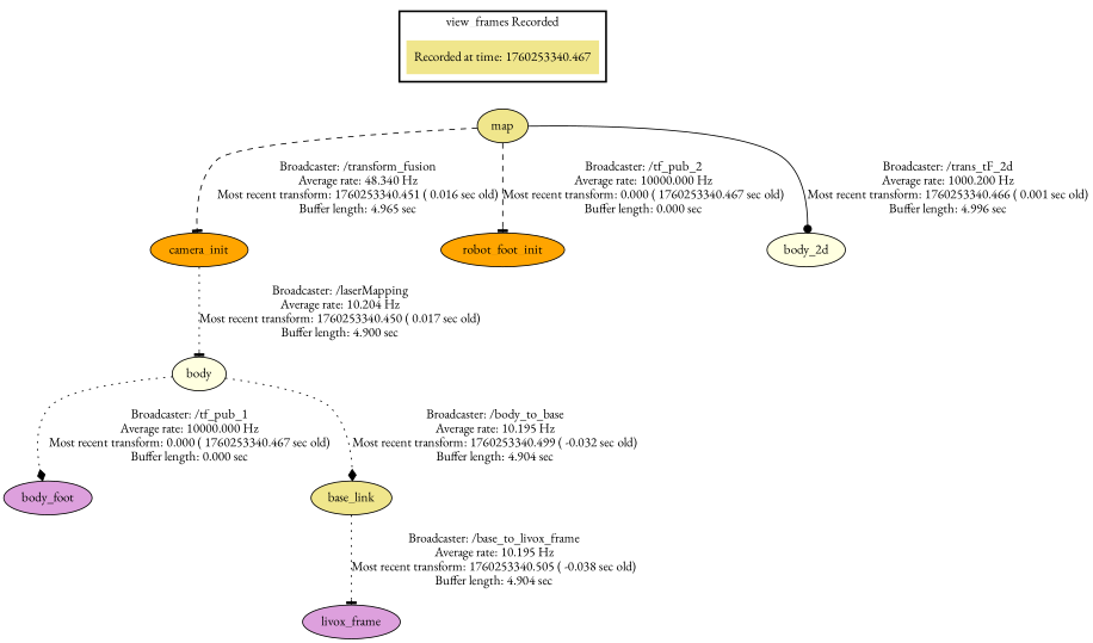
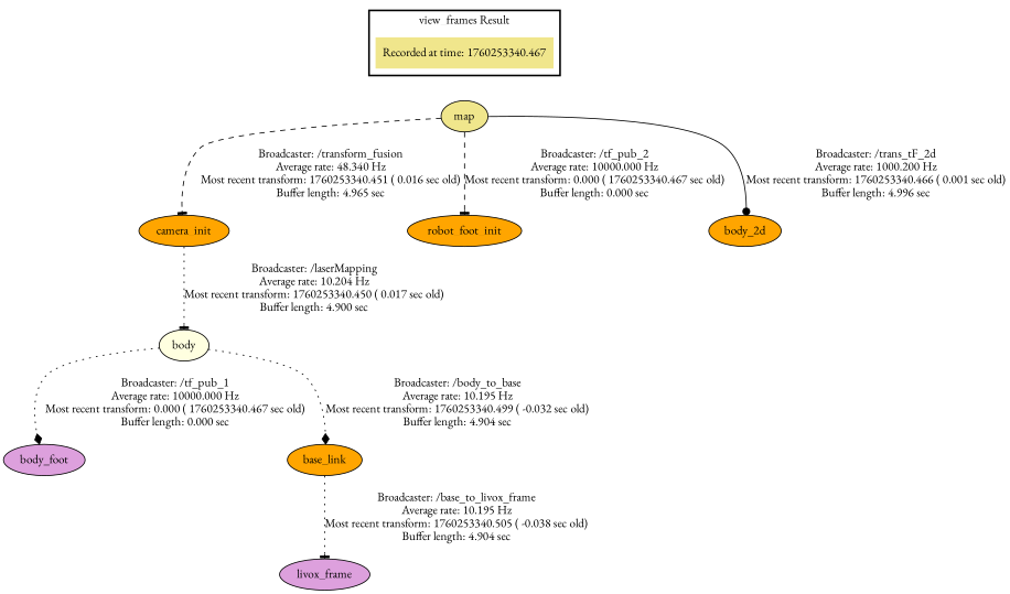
  digraph {
    fontname="EB Garamond"
    node [fillcolor=khaki fontname="EB Garamond" style=filled]
    edge [fontname="EB Garamond" style=dotted arrowhead=tee]
    "Recorded at time: 1760253340.467" [shape=plaintext]
    map
    camera_init [fillcolor=orange]
    body [fillcolor=lightyellow]
    robot_foot_init [fillcolor=orange]
    body_foot [fillcolor=plum]
-   base_link
-   body_2d [fillcolor=lightyellow]
+   base_link [fillcolor=orange]
+   body_2d [fillcolor=orange]
    livox_frame [fillcolor=plum]
    subgraph cluster_1 {
      color=black
-     label="view_frames Recorded"
+     label="view_frames Result"
      style=bold
      "Recorded at time: 1760253340.467"
    }
    "Recorded at time: 1760253340.467" -> map [style=invis arrowhead=""]
    map -> camera_init [label="Broadcaster: /transform_fusion\nAverage rate: 48.340 Hz\nMost recent transform: 1760253340.451 ( 0.016 sec old)\nBuffer length: 4.965 sec\n" style=dashed]
    map -> robot_foot_init [label="Broadcaster: /tf_pub_2\nAverage rate: 10000.000 Hz\nMost recent transform: 0.000 ( 1760253340.467 sec old)\nBuffer length: 0.000 sec\n" style=dashed]
    map -> body_2d [arrowhead=dot label="Broadcaster: /trans_tF_2d\nAverage rate: 1000.200 Hz\nMost recent transform: 1760253340.466 ( 0.001 sec old)\nBuffer length: 4.996 sec\n" style=solid]
    camera_init -> body [label="Broadcaster: /laserMapping\nAverage rate: 10.204 Hz\nMost recent transform: 1760253340.450 ( 0.017 sec old)\nBuffer length: 4.900 sec\n"]
    body -> body_foot [arrowhead=diamond label="Broadcaster: /tf_pub_1\nAverage rate: 10000.000 Hz\nMost recent transform: 0.000 ( 1760253340.467 sec old)\nBuffer length: 0.000 sec\n"]
    body -> base_link [arrowhead=diamond label="Broadcaster: /body_to_base\nAverage rate: 10.195 Hz\nMost recent transform: 1760253340.499 ( -0.032 sec old)\nBuffer length: 4.904 sec\n"]
    base_link -> livox_frame [label="Broadcaster: /base_to_livox_frame\nAverage rate: 10.195 Hz\nMost recent transform: 1760253340.505 ( -0.038 sec old)\nBuffer length: 4.904 sec\n"]
  }
